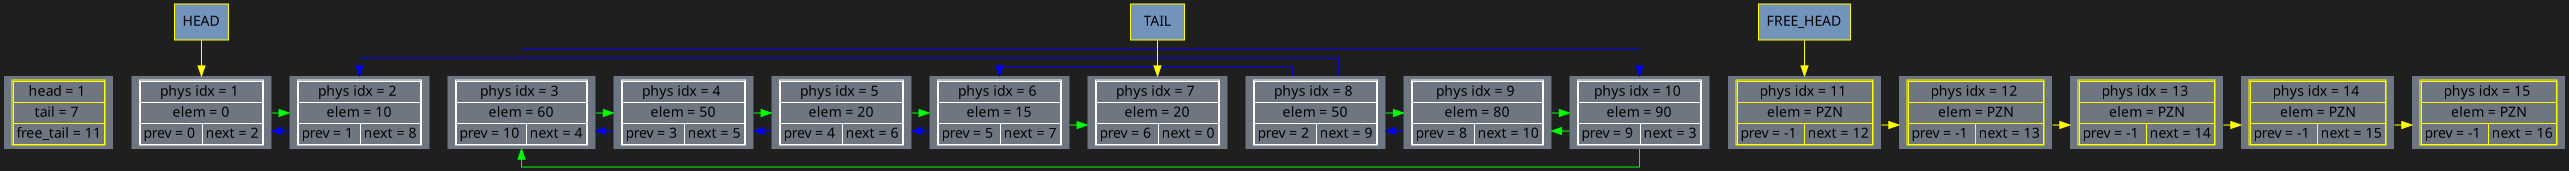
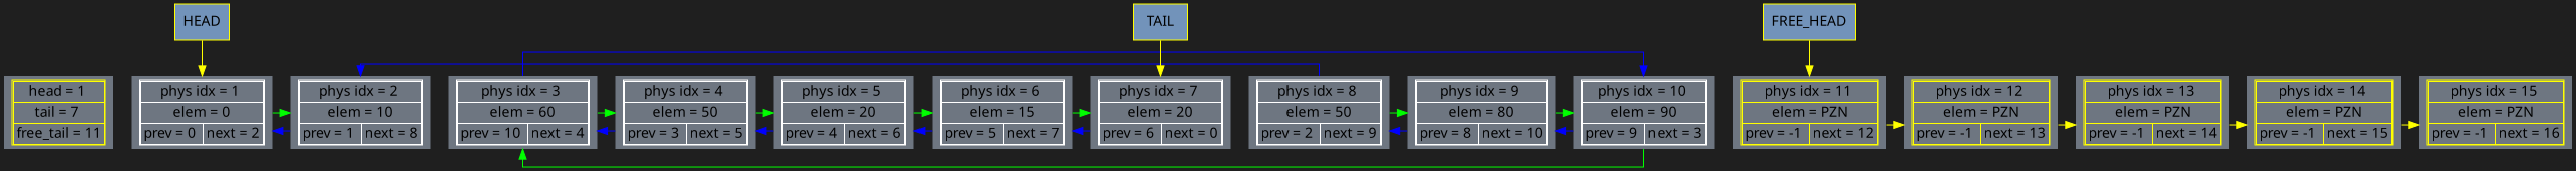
  digraph {
    bgcolor="#1f1f1f"
    splines=ortho
    node [color=white fillcolor="#6e7681" fontcolor="#000000" fontname=verdana fontsize=14 shape=plaintext style=filled]
    edge [weight=0]
    n1 [color=yellow label=< <table cellspacing="0"> <tr><td>head = 1 </td></tr> <tr><td>tail = 7 </td></tr> <tr><td>free_tail = 11</td></tr> </table>>]
    n2 [label=<<table cellspacing="0"> <tr><td colspan="2">phys idx = 1 </td></tr> <tr><td colspan="2">elem = 0</td></tr> <tr><td>prev = 0 </td><td>next = 2</td></tr></table>>]
    n3 [label=<<table cellspacing="0"> <tr><td colspan="2">phys idx = 2 </td></tr> <tr><td colspan="2">elem = 10</td></tr> <tr><td>prev = 1 </td><td>next = 8</td></tr></table>>]
    n4 [label=<<table cellspacing="0"> <tr><td colspan="2">phys idx = 3 </td></tr> <tr><td colspan="2">elem = 60</td></tr> <tr><td>prev = 10 </td><td>next = 4</td></tr></table>>]
    n5 [label=<<table cellspacing="0"> <tr><td colspan="2">phys idx = 4 </td></tr> <tr><td colspan="2">elem = 50</td></tr> <tr><td>prev = 3 </td><td>next = 5</td></tr></table>>]
    n6 [label=<<table cellspacing="0"> <tr><td colspan="2">phys idx = 5 </td></tr> <tr><td colspan="2">elem = 20</td></tr> <tr><td>prev = 4 </td><td>next = 6</td></tr></table>>]
    n7 [label=<<table cellspacing="0"> <tr><td colspan="2">phys idx = 6 </td></tr> <tr><td colspan="2">elem = 15</td></tr> <tr><td>prev = 5 </td><td>next = 7</td></tr></table>>]
    n8 [label=<<table cellspacing="0"> <tr><td colspan="2">phys idx = 7 </td></tr> <tr><td colspan="2">elem = 20</td></tr> <tr><td>prev = 6 </td><td>next = 0</td></tr></table>>]
    n9 [label=<<table cellspacing="0"> <tr><td colspan="2">phys idx = 8 </td></tr> <tr><td colspan="2">elem = 50</td></tr> <tr><td>prev = 2 </td><td>next = 9</td></tr></table>>]
    n10 [label=<<table cellspacing="0"> <tr><td colspan="2">phys idx = 9 </td></tr> <tr><td colspan="2">elem = 80</td></tr> <tr><td>prev = 8 </td><td>next = 10</td></tr></table>>]
    n11 [label=<<table cellspacing="0"> <tr><td colspan="2">phys idx = 10 </td></tr> <tr><td colspan="2">elem = 90</td></tr> <tr><td>prev = 9 </td><td>next = 3</td></tr></table>>]
    n12 [color=yellow label=<<table cellspacing="0"> <tr><td colspan="2">phys idx = 11 </td></tr> <tr><td colspan="2">elem = PZN</td></tr> <tr><td>prev = -1 </td><td>next = 12</td></tr></table>>]
    n13 [color=yellow label=<<table cellspacing="0"> <tr><td colspan="2">phys idx = 12 </td></tr> <tr><td colspan="2">elem = PZN</td></tr> <tr><td>prev = -1 </td><td>next = 13</td></tr></table>>]
    n14 [color=yellow label=<<table cellspacing="0"> <tr><td colspan="2">phys idx = 13 </td></tr> <tr><td colspan="2">elem = PZN</td></tr> <tr><td>prev = -1 </td><td>next = 14</td></tr></table>>]
    n15 [color=yellow label=<<table cellspacing="0"> <tr><td colspan="2">phys idx = 14 </td></tr> <tr><td colspan="2">elem = PZN</td></tr> <tr><td>prev = -1 </td><td>next = 15</td></tr></table>>]
    n16 [color=yellow label=<<table cellspacing="0"> <tr><td colspan="2">phys idx = 15 </td></tr> <tr><td colspan="2">elem = PZN</td></tr> <tr><td>prev = -1 </td><td>next = 16</td></tr></table>>]
    n17 [color=yellow fillcolor="#7293ba" label=HEAD shape=rect]
    n18 [color=yellow fillcolor="#7293ba" label=TAIL shape=rect]
    n19 [color=yellow fillcolor="#7293ba" label=FREE_HEAD shape=rect]
    subgraph sub_1 {
      rank=same
      n1
      n2
      n3
      n4
      n5
      n6
      n7
      n8
      n9
      n10
      n11
      n12
      n13
      n14
      n15
      n16
    }
    n1 -> n2 [style=invis weight=""]
    n2 -> n3 [style=invis weight=""]
    n2 -> n3 [color=green]
    n3 -> n2 [color=blue]
    n3 -> n4 [style=invis weight=""]
    n4 -> n5 [style=invis weight=""]
    n4 -> n5 [color=green]
    n4 -> n11 [color=blue]
    n5 -> n4 [color=blue]
    n5 -> n6 [style=invis weight=""]
    n5 -> n6 [color=green]
    n6 -> n5 [color=blue]
    n6 -> n7 [style=invis weight=""]
    n6 -> n7 [color=green]
    n7 -> n6 [color=blue]
    n7 -> n8 [style=invis weight=""]
    n7 -> n8 [color=green]
-   n9 -> n7 [color=blue]
+   n8 -> n7 [color=blue]
    n8 -> n9 [style=invis weight=""]
    n9 -> n3 [color=blue]
    n9 -> n10 [style=invis weight=""]
    n9 -> n10 [color=green]
    n10 -> n9 [color=blue]
    n10 -> n11 [style=invis weight=""]
    n10 -> n11 [color=green]
    n11 -> n4 [color=green]
-   n11 -> n10 [color=green]
+   n11 -> n10 [color=blue]
    n11 -> n12 [style=invis weight=""]
    n12 -> n13 [style=invis weight=""]
    n12 -> n13 [color=yellow]
    n13 -> n14 [style=invis weight=""]
    n13 -> n14 [color=yellow]
    n14 -> n15 [style=invis weight=""]
    n14 -> n15 [color=yellow]
    n15 -> n16 [style=invis weight=""]
    n15 -> n16 [color=yellow]
    n17 -> n2 [color=yellow weight=""]
    n18 -> n8 [color=yellow weight=""]
    n19 -> n12 [color=yellow weight=""]
  }
